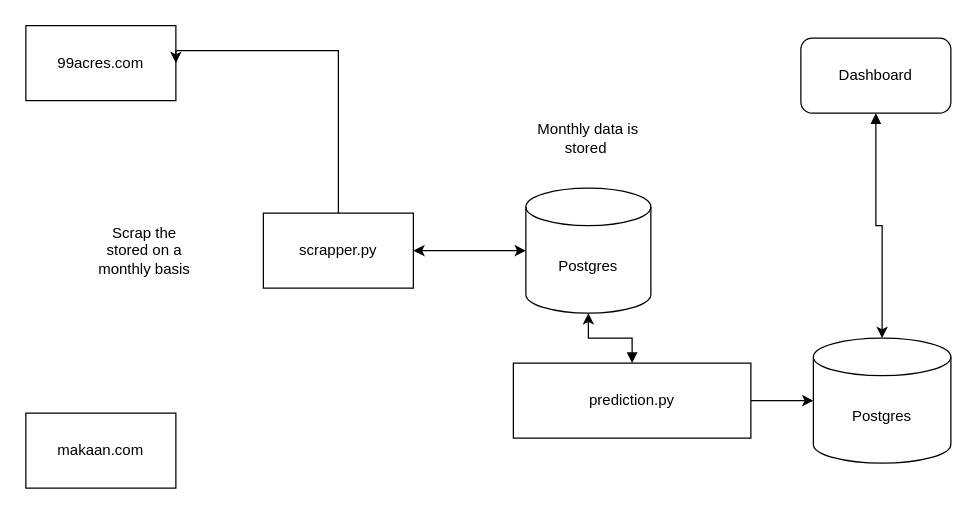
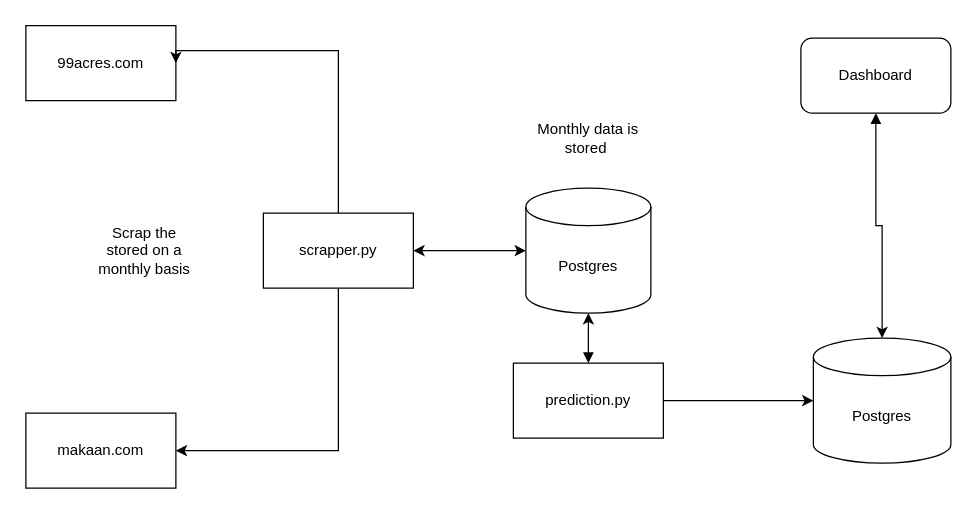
  <mxCell id="0" />
  <mxCell id="1" parent="0" />
  <mxCell id="2" value="99acres.com" style="rounded=0;whiteSpace=wrap;html=1;" vertex="1" parent="1"><mxGeometry x="20" y="20" width="120" height="60" as="geometry" /></mxCell>
  <mxCell id="3" value="makaan.com" style="rounded=0;whiteSpace=wrap;html=1;" vertex="1" parent="1"><mxGeometry x="20" y="330" width="120" height="60" as="geometry" /></mxCell>
  <mxCell id="4" style="edgeStyle=orthogonalEdgeStyle;rounded=0;orthogonalLoop=1;jettySize=auto;html=1;exitX=0.5;exitY=0;exitDx=0;exitDy=0;entryX=1;entryY=0.5;entryDx=0;entryDy=0;" edge="1" parent="1" source="7" target="2"><mxGeometry relative="1" as="geometry"><mxPoint x="250" y="160" as="sourcePoint" /><mxPoint x="210" y="60" as="targetPoint" /><Array as="points"><mxPoint x="270" y="40" /></Array></mxGeometry></mxCell>
+ <mxCell id="5" style="edgeStyle=orthogonalEdgeStyle;rounded=0;orthogonalLoop=1;jettySize=auto;html=1;exitX=0.5;exitY=1;exitDx=0;exitDy=0;entryX=1;entryY=0.5;entryDx=0;entryDy=0;" edge="1" parent="1" source="7" target="3"><mxGeometry relative="1" as="geometry"><mxPoint x="220" y="360" as="targetPoint" /></mxGeometry></mxCell>
  <mxCell id="6" style="rounded=0;orthogonalLoop=1;jettySize=auto;html=1;exitX=1;exitY=0.5;exitDx=0;exitDy=0;entryX=0;entryY=0.5;entryDx=0;entryDy=0;entryPerimeter=0;startArrow=classic;startFill=1;" edge="1" parent="1" source="7" target="8"><mxGeometry relative="1" as="geometry" /></mxCell>
  <mxCell id="7" value="scrapper.py" style="rounded=0;whiteSpace=wrap;html=1;" vertex="1" parent="1"><mxGeometry x="210" y="170" width="120" height="60" as="geometry" /></mxCell>
  <mxCell id="8" value="Postgres" style="shape=cylinder3;whiteSpace=wrap;html=1;boundedLbl=1;backgroundOutline=1;size=15;" vertex="1" parent="1"><mxGeometry x="420" y="150" width="100" height="100" as="geometry" /></mxCell>
  <mxCell id="9" style="edgeStyle=orthogonalEdgeStyle;rounded=0;orthogonalLoop=1;jettySize=auto;html=1;exitX=0.5;exitY=0;exitDx=0;exitDy=0;entryX=0.5;entryY=1;entryDx=0;entryDy=0;entryPerimeter=0;startArrow=block;startFill=1;" edge="1" parent="1" source="11" target="8"><mxGeometry relative="1" as="geometry" /></mxCell>
  <mxCell id="10" style="edgeStyle=orthogonalEdgeStyle;rounded=0;orthogonalLoop=1;jettySize=auto;html=1;exitX=1;exitY=0.5;exitDx=0;exitDy=0;entryX=0;entryY=0.5;entryDx=0;entryDy=0;entryPerimeter=0;" edge="1" parent="1" source="11" target="12"><mxGeometry relative="1" as="geometry" /></mxCell>
- <mxCell id="11" value="prediction.py" style="rounded=0;whiteSpace=wrap;html=1;" vertex="1" parent="1"><mxGeometry x="410" y="290" width="190" height="60" as="geometry" /></mxCell>
+ <mxCell id="11" value="prediction.py" style="rounded=0;whiteSpace=wrap;html=1;" vertex="1" parent="1"><mxGeometry x="410" y="290" width="120" height="60" as="geometry" /></mxCell>
  <mxCell id="12" value="Postgres" style="shape=cylinder3;whiteSpace=wrap;html=1;boundedLbl=1;backgroundOutline=1;size=15;" vertex="1" parent="1"><mxGeometry x="650" y="270" width="110" height="100" as="geometry" /></mxCell>
  <mxCell id="13" style="edgeStyle=orthogonalEdgeStyle;rounded=0;orthogonalLoop=1;jettySize=auto;html=1;exitX=0.5;exitY=1;exitDx=0;exitDy=0;entryX=0.5;entryY=0;entryDx=0;entryDy=0;entryPerimeter=0;startArrow=block;startFill=1;" edge="1" parent="1" source="14" target="12"><mxGeometry relative="1" as="geometry" /></mxCell>
  <mxCell id="14" value="Dashboard" style="rounded=1;whiteSpace=wrap;html=1;" vertex="1" parent="1"><mxGeometry x="640" y="30" width="120" height="60" as="geometry" /></mxCell>
  <mxCell id="15" value="Scrap the stored on a monthly basis" style="text;html=1;strokeColor=none;fillColor=none;align=center;verticalAlign=middle;whiteSpace=wrap;rounded=0;" vertex="1" parent="1"><mxGeometry x="70" y="162.5" width="90" height="75" as="geometry" /></mxCell>
  <mxCell id="16" value="Monthly data is stored&amp;nbsp;" style="text;html=1;strokeColor=none;fillColor=none;align=center;verticalAlign=middle;whiteSpace=wrap;rounded=0;" vertex="1" parent="1"><mxGeometry x="425" y="80" width="90" height="60" as="geometry" /></mxCell>
